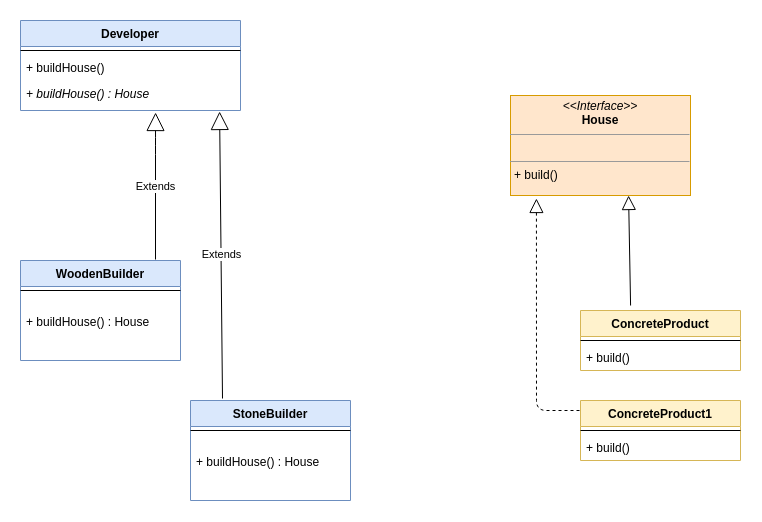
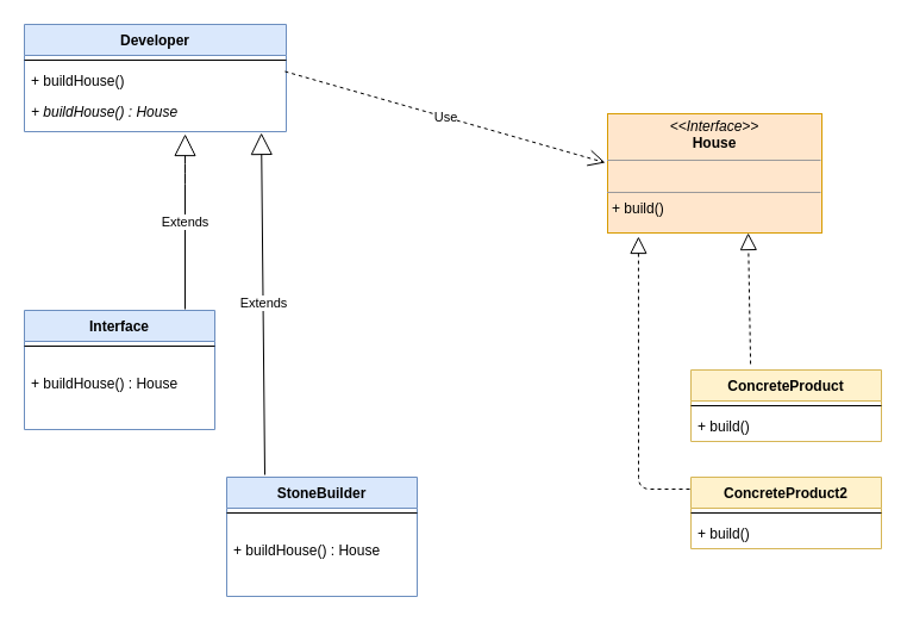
  <mxCell id="0" />
  <mxCell id="1" parent="0" />
  <mxCell id="2" value="Developer" style="swimlane;fontStyle=1;align=center;verticalAlign=top;childLayout=stackLayout;horizontal=1;startSize=26;horizontalStack=0;resizeParent=1;resizeParentMax=0;resizeLast=0;collapsible=1;marginBottom=0;fillColor=#dae8fc;strokeColor=#6c8ebf;" parent="1" vertex="1"><mxGeometry x="20" y="20" width="220" height="90" as="geometry" /></mxCell>
  <mxCell id="3" value="" style="line;strokeWidth=1;fillColor=none;align=left;verticalAlign=middle;spacingTop=-1;spacingLeft=3;spacingRight=3;rotatable=0;labelPosition=right;points=[];portConstraint=eastwest;" parent="2" vertex="1"><mxGeometry y="26" width="220" height="8" as="geometry" /></mxCell>
  <mxCell id="4" value="+ buildHouse()" style="text;strokeColor=none;fillColor=none;align=left;verticalAlign=top;spacingLeft=4;spacingRight=4;overflow=hidden;rotatable=0;points=[[0,0.5],[1,0.5]];portConstraint=eastwest;fontStyle=0" parent="2" vertex="1"><mxGeometry y="34" width="220" height="26" as="geometry" /></mxCell>
  <mxCell id="5" value="+ buildHouse() : House" style="text;strokeColor=none;fillColor=none;align=left;verticalAlign=top;spacingLeft=4;spacingRight=4;overflow=hidden;rotatable=0;points=[[0,0.5],[1,0.5]];portConstraint=eastwest;fontStyle=2" parent="2" vertex="1"><mxGeometry y="60" width="220" height="30" as="geometry" /></mxCell>
- <mxCell id="6" value="WoodenBuilder" style="swimlane;fontStyle=1;align=center;verticalAlign=top;childLayout=stackLayout;horizontal=1;startSize=26;horizontalStack=0;resizeParent=1;resizeParentMax=0;resizeLast=0;collapsible=1;marginBottom=0;fillColor=#dae8fc;strokeColor=#6c8ebf;" parent="1" vertex="1"><mxGeometry x="20" y="260" width="160" height="100" as="geometry" /></mxCell>
+ <mxCell id="6" value="Interface" style="swimlane;fontStyle=1;align=center;verticalAlign=top;childLayout=stackLayout;horizontal=1;startSize=26;horizontalStack=0;resizeParent=1;resizeParentMax=0;resizeLast=0;collapsible=1;marginBottom=0;fillColor=#dae8fc;strokeColor=#6c8ebf;" parent="1" vertex="1"><mxGeometry x="20" y="260" width="160" height="100" as="geometry" /></mxCell>
  <mxCell id="7" value="" style="line;strokeWidth=1;fillColor=none;align=left;verticalAlign=middle;spacingTop=-1;spacingLeft=3;spacingRight=3;rotatable=0;labelPosition=right;points=[];portConstraint=eastwest;" parent="6" vertex="1"><mxGeometry y="26" width="160" height="8" as="geometry" /></mxCell>
  <mxCell id="8" value="&#10;+ buildHouse() : House" style="text;strokeColor=none;fillColor=none;align=left;verticalAlign=top;spacingLeft=4;spacingRight=4;overflow=hidden;rotatable=0;points=[[0,0.5],[1,0.5]];portConstraint=eastwest;fontStyle=0" parent="6" vertex="1"><mxGeometry y="34" width="160" height="66" as="geometry" /></mxCell>
  <mxCell id="9" value="StoneBuilder" style="swimlane;fontStyle=1;align=center;verticalAlign=top;childLayout=stackLayout;horizontal=1;startSize=26;horizontalStack=0;resizeParent=1;resizeParentMax=0;resizeLast=0;collapsible=1;marginBottom=0;fillColor=#dae8fc;strokeColor=#6c8ebf;" parent="1" vertex="1"><mxGeometry x="190" y="400" width="160" height="100" as="geometry" /></mxCell>
  <mxCell id="10" value="" style="line;strokeWidth=1;fillColor=none;align=left;verticalAlign=middle;spacingTop=-1;spacingLeft=3;spacingRight=3;rotatable=0;labelPosition=right;points=[];portConstraint=eastwest;" parent="9" vertex="1"><mxGeometry y="26" width="160" height="8" as="geometry" /></mxCell>
  <mxCell id="11" value="&#10;+ buildHouse() : House" style="text;strokeColor=none;fillColor=none;align=left;verticalAlign=top;spacingLeft=4;spacingRight=4;overflow=hidden;rotatable=0;points=[[0,0.5],[1,0.5]];portConstraint=eastwest;fontStyle=0" parent="9" vertex="1"><mxGeometry y="34" width="160" height="66" as="geometry" /></mxCell>
  <mxCell id="12" value="Extends" style="endArrow=block;endSize=16;endFill=0;html=1;entryX=0.614;entryY=1.067;entryDx=0;entryDy=0;entryPerimeter=0;" parent="1" target="5" edge="1"><mxGeometry width="160" relative="1" as="geometry"><mxPoint x="155" y="259" as="sourcePoint" /><mxPoint x="154" y="120" as="targetPoint" /><Array as="points"><mxPoint x="155" y="144" /></Array></mxGeometry></mxCell>
  <mxCell id="13" value="Extends" style="endArrow=block;endSize=16;endFill=0;html=1;entryX=0.905;entryY=1.033;entryDx=0;entryDy=0;entryPerimeter=0;" parent="1" target="5" edge="1"><mxGeometry width="160" relative="1" as="geometry"><mxPoint x="222" y="398" as="sourcePoint" /><mxPoint x="215" y="120" as="targetPoint" /></mxGeometry></mxCell>
  <mxCell id="14" value="&lt;p style=&quot;margin: 0px ; margin-top: 4px ; text-align: center&quot;&gt;&lt;i&gt;&amp;lt;&amp;lt;Interface&amp;gt;&amp;gt;&lt;/i&gt;&lt;br&gt;&lt;b&gt;House&lt;/b&gt;&lt;/p&gt;&lt;hr size=&quot;1&quot;&gt;&lt;p style=&quot;margin: 0px ; margin-left: 4px&quot;&gt;&lt;br&gt;&lt;/p&gt;&lt;hr size=&quot;1&quot;&gt;&lt;p style=&quot;margin: 0px ; margin-left: 4px&quot;&gt;+ build()&amp;nbsp;&lt;br&gt;&lt;br&gt;&lt;/p&gt;" style="verticalAlign=top;align=left;overflow=fill;fontSize=12;fontFamily=Helvetica;html=1;fillColor=#ffe6cc;strokeColor=#d79b00;" parent="1" vertex="1"><mxGeometry x="510" y="95" width="180" height="100" as="geometry" /></mxCell>
- <mxCell id="15" value="ConcreteProduct1" style="swimlane;fontStyle=1;align=center;verticalAlign=top;childLayout=stackLayout;horizontal=1;startSize=26;horizontalStack=0;resizeParent=1;resizeParentMax=0;resizeLast=0;collapsible=1;marginBottom=0;fillColor=#fff2cc;strokeColor=#d6b656;" parent="1" vertex="1"><mxGeometry x="580" y="400" width="160" height="60" as="geometry" /></mxCell>
+ <mxCell id="15" value="ConcreteProduct2" style="swimlane;fontStyle=1;align=center;verticalAlign=top;childLayout=stackLayout;horizontal=1;startSize=26;horizontalStack=0;resizeParent=1;resizeParentMax=0;resizeLast=0;collapsible=1;marginBottom=0;fillColor=#fff2cc;strokeColor=#d6b656;" parent="1" vertex="1"><mxGeometry x="580" y="400" width="160" height="60" as="geometry" /></mxCell>
  <mxCell id="16" value="" style="line;strokeWidth=1;fillColor=none;align=left;verticalAlign=middle;spacingTop=-1;spacingLeft=3;spacingRight=3;rotatable=0;labelPosition=right;points=[];portConstraint=eastwest;" parent="15" vertex="1"><mxGeometry y="26" width="160" height="8" as="geometry" /></mxCell>
  <mxCell id="17" value="+ build()" style="text;strokeColor=none;fillColor=none;align=left;verticalAlign=top;spacingLeft=4;spacingRight=4;overflow=hidden;rotatable=0;points=[[0,0.5],[1,0.5]];portConstraint=eastwest;" parent="15" vertex="1"><mxGeometry y="34" width="160" height="26" as="geometry" /></mxCell>
  <mxCell id="18" value="ConcreteProduct" style="swimlane;fontStyle=1;align=center;verticalAlign=top;childLayout=stackLayout;horizontal=1;startSize=26;horizontalStack=0;resizeParent=1;resizeParentMax=0;resizeLast=0;collapsible=1;marginBottom=0;fillColor=#fff2cc;strokeColor=#d6b656;" parent="1" vertex="1"><mxGeometry x="580" y="310" width="160" height="60" as="geometry" /></mxCell>
  <mxCell id="19" value="" style="line;strokeWidth=1;fillColor=none;align=left;verticalAlign=middle;spacingTop=-1;spacingLeft=3;spacingRight=3;rotatable=0;labelPosition=right;points=[];portConstraint=eastwest;" parent="18" vertex="1"><mxGeometry y="26" width="160" height="8" as="geometry" /></mxCell>
  <mxCell id="20" value="+ build()" style="text;strokeColor=none;fillColor=none;align=left;verticalAlign=top;spacingLeft=4;spacingRight=4;overflow=hidden;rotatable=0;points=[[0,0.5],[1,0.5]];portConstraint=eastwest;" parent="18" vertex="1"><mxGeometry y="34" width="160" height="26" as="geometry" /></mxCell>
  <mxCell id="21" value="" style="endArrow=block;dashed=1;endFill=0;endSize=12;html=1;entryX=0.144;entryY=1.03;entryDx=0;entryDy=0;entryPerimeter=0;" parent="1" target="14" edge="1"><mxGeometry width="160" relative="1" as="geometry"><mxPoint x="579" y="410" as="sourcePoint" /><mxPoint x="430" y="340" as="targetPoint" /><Array as="points"><mxPoint x="536" y="410" /></Array></mxGeometry></mxCell>
- <mxCell id="22" value="" style="endArrow=block;dashed=0;endFill=0;endSize=12;html=1;exitX=0.313;exitY=-0.083;exitDx=0;exitDy=0;exitPerimeter=0;entryX=0.656;entryY=1;entryDx=0;entryDy=0;entryPerimeter=0;" parent="1" source="18" target="14" edge="1"><mxGeometry width="160" relative="1" as="geometry"><mxPoint x="270" y="340" as="sourcePoint" /><mxPoint x="580" y="200" as="targetPoint" /></mxGeometry></mxCell>
+ <mxCell id="22" value="" style="endArrow=block;dashed=1;endFill=0;endSize=12;html=1;exitX=0.313;exitY=-0.083;exitDx=0;exitDy=0;exitPerimeter=0;entryX=0.656;entryY=1;entryDx=0;entryDy=0;entryPerimeter=0;" parent="1" source="18" target="14" edge="1"><mxGeometry width="160" relative="1" as="geometry"><mxPoint x="270" y="340" as="sourcePoint" /><mxPoint x="580" y="200" as="targetPoint" /></mxGeometry></mxCell>
+ <mxCell id="23" value="Use" style="endArrow=open;endSize=12;dashed=1;html=1;entryX=-0.011;entryY=0.41;entryDx=0;entryDy=0;exitX=0.995;exitY=0.212;exitDx=0;exitDy=0;exitPerimeter=0;entryPerimeter=0;" parent="1" source="4" target="14" edge="1"><mxGeometry width="160" relative="1" as="geometry"><mxPoint x="290" y="69.5" as="sourcePoint" /><mxPoint x="450" y="69.5" as="targetPoint" /></mxGeometry></mxCell>
